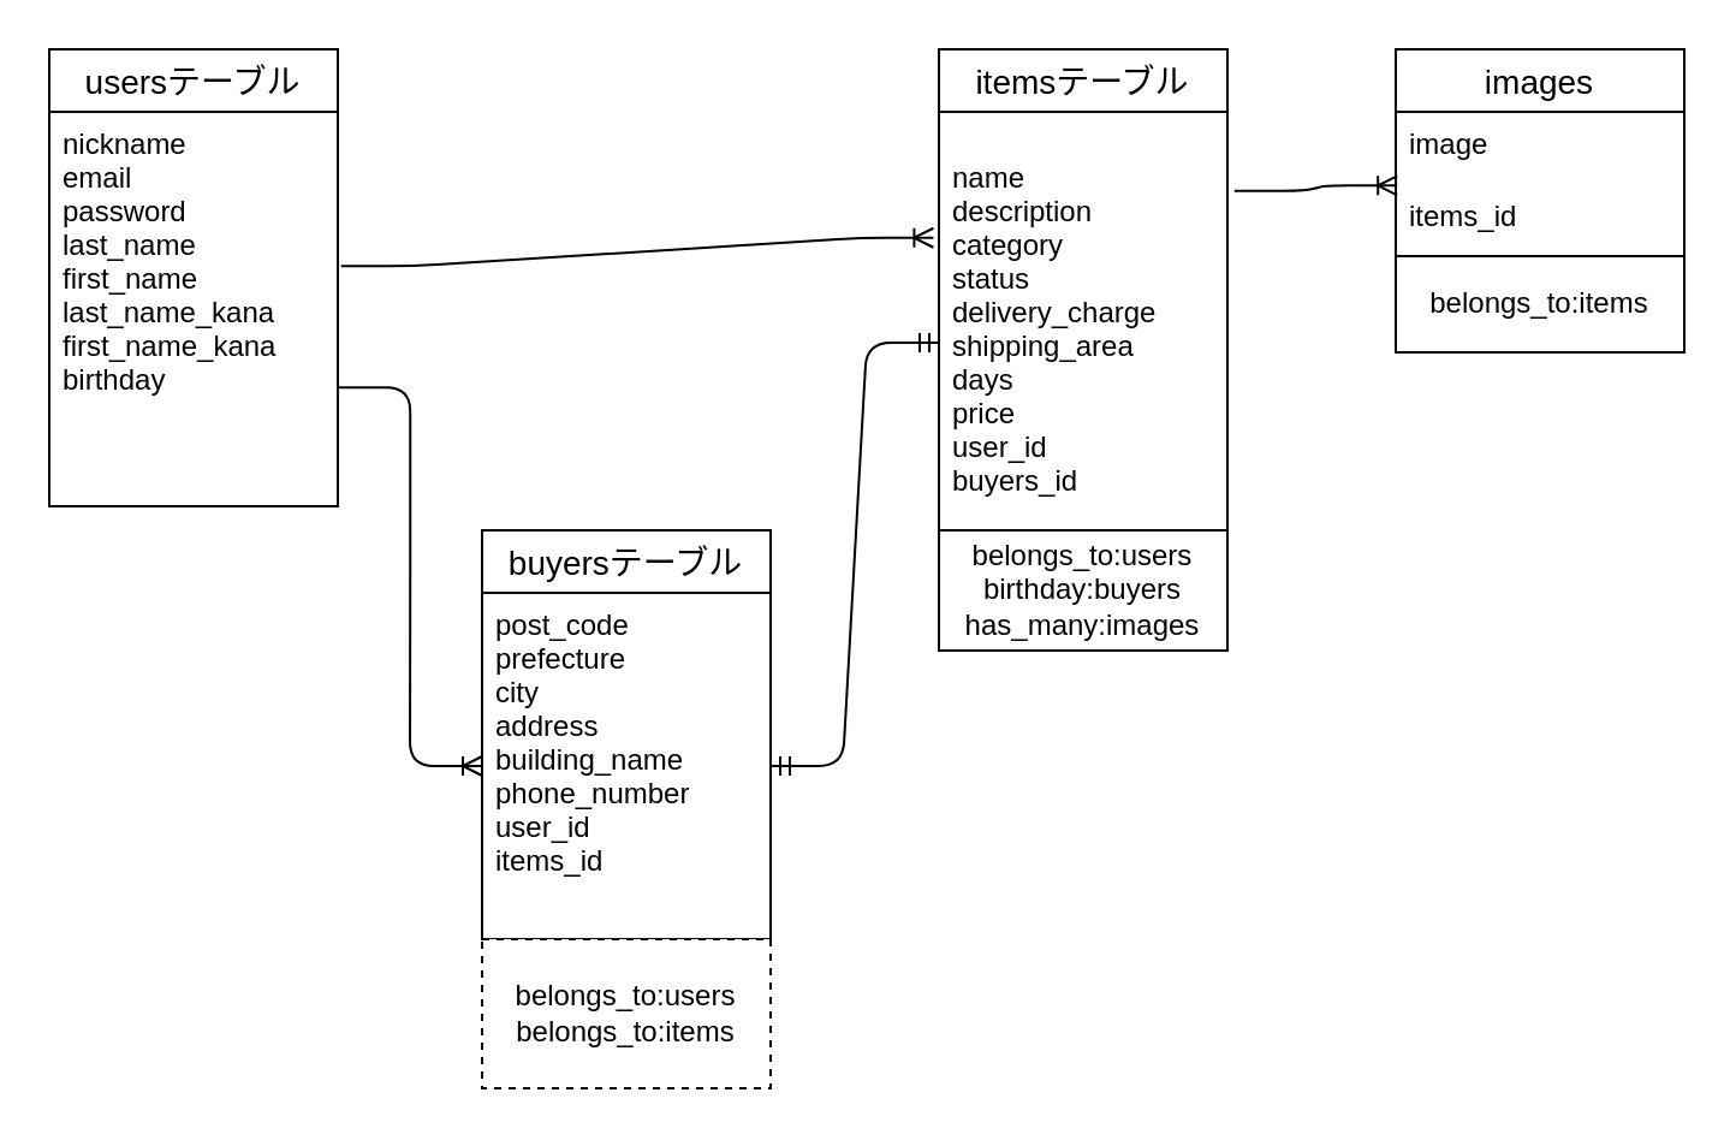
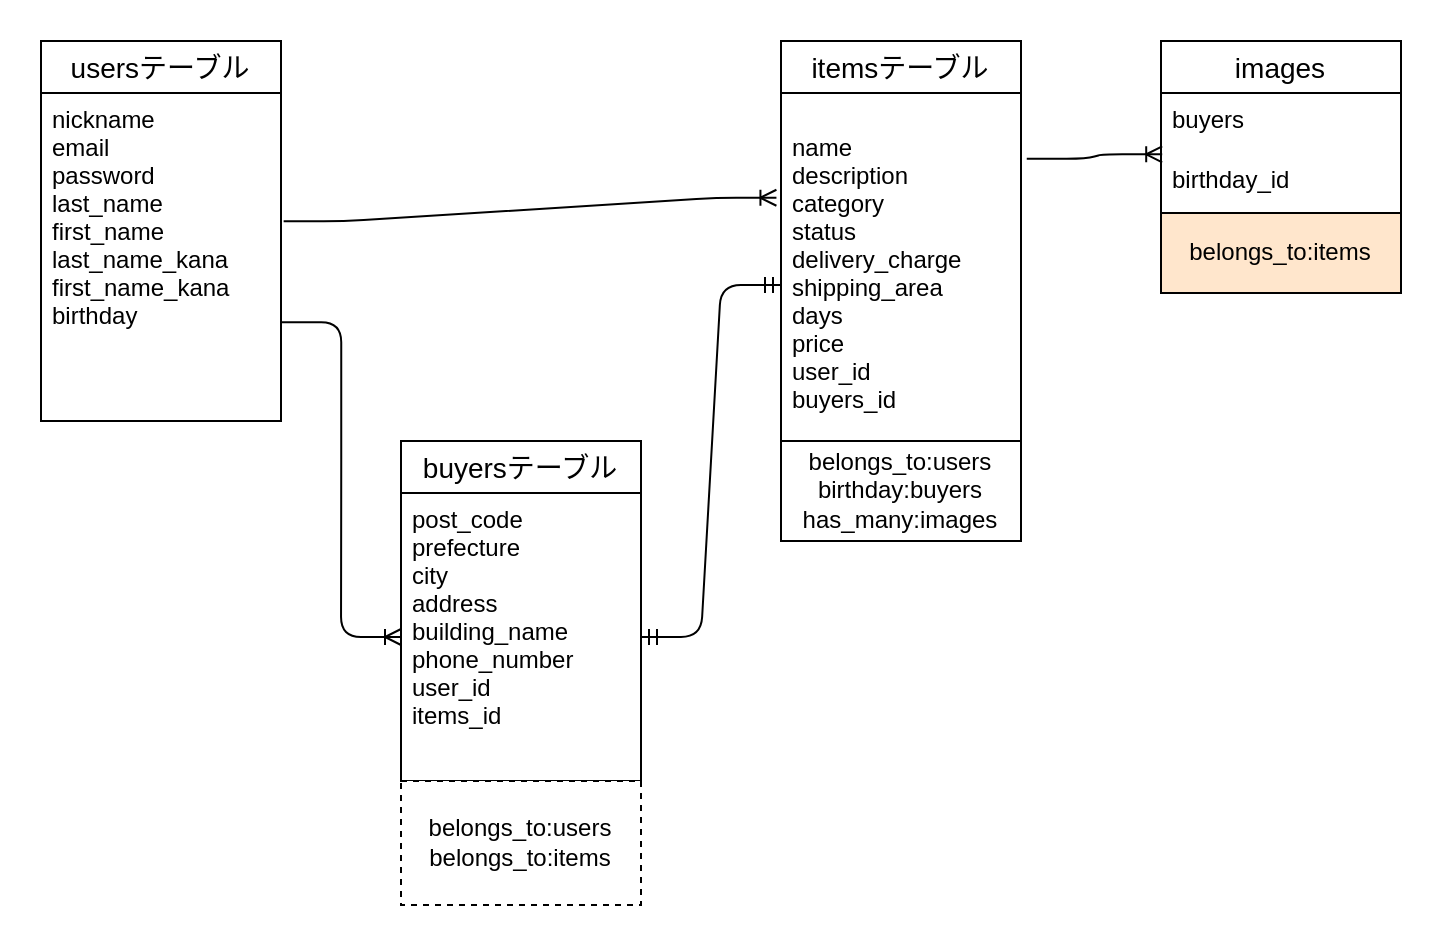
  <mxCell id="0" />
  <mxCell id="1" parent="0" />
  <mxCell id="2" value="usersテーブル" style="swimlane;fontStyle=0;childLayout=stackLayout;horizontal=1;startSize=26;horizontalStack=0;resizeParent=1;resizeParentMax=0;resizeLast=0;collapsible=1;marginBottom=0;align=center;fontSize=14;" vertex="1" parent="1"><mxGeometry x="20" y="20" width="120" height="190" as="geometry" /></mxCell>
  <mxCell id="3" value="nickname&#10;email&#10;password&#10;last_name&#10;first_name&#10;last_name_kana&#10;first_name_kana&#10;birthday&#10;&#10;" style="text;strokeColor=none;fillColor=none;spacingLeft=4;spacingRight=4;overflow=hidden;rotatable=0;points=[[0,0.5],[1,0.5]];portConstraint=eastwest;fontSize=12;" vertex="1" parent="2"><mxGeometry y="26" width="120" height="164" as="geometry" /></mxCell>
  <mxCell id="4" value="itemsテーブル" style="swimlane;fontStyle=0;childLayout=stackLayout;horizontal=1;startSize=26;horizontalStack=0;resizeParent=1;resizeParentMax=0;resizeLast=0;collapsible=1;marginBottom=0;align=center;fontSize=14;" vertex="1" parent="1"><mxGeometry x="390" y="20" width="120" height="200" as="geometry" /></mxCell>
  <mxCell id="5" value="&#10;name&#10;description&#10;category&#10;status&#10;delivery_charge&#10;shipping_area&#10;days&#10;price&#10;user_id&#10;buyers_id" style="text;strokeColor=none;fillColor=none;spacingLeft=4;spacingRight=4;overflow=hidden;rotatable=0;points=[[0,0.5],[1,0.5]];portConstraint=eastwest;fontSize=12;" vertex="1" parent="4"><mxGeometry y="26" width="120" height="174" as="geometry" /></mxCell>
  <mxCell id="6" value="buyersテーブル" style="swimlane;fontStyle=0;childLayout=stackLayout;horizontal=1;startSize=26;horizontalStack=0;resizeParent=1;resizeParentMax=0;resizeLast=0;collapsible=1;marginBottom=0;align=center;fontSize=14;" vertex="1" parent="1"><mxGeometry x="200" y="220" width="120" height="170" as="geometry" /></mxCell>
  <mxCell id="7" value="post_code&#10;prefecture&#10;city&#10;address&#10;building_name&#10;phone_number&#10;user_id&#10;items_id&#10;" style="text;strokeColor=none;fillColor=none;spacingLeft=4;spacingRight=4;overflow=hidden;rotatable=0;points=[[0,0.5],[1,0.5]];portConstraint=eastwest;fontSize=12;" vertex="1" parent="6"><mxGeometry y="26" width="120" height="144" as="geometry" /></mxCell>
  <mxCell id="8" value="" style="edgeStyle=entityRelationEdgeStyle;fontSize=12;html=1;endArrow=ERoneToMany;exitX=1.001;exitY=0.699;exitDx=0;exitDy=0;exitPerimeter=0;entryX=0;entryY=0.5;entryDx=0;entryDy=0;" edge="1" parent="1" source="3" target="7"><mxGeometry width="100" height="100" relative="1" as="geometry"><mxPoint x="150" y="260" as="sourcePoint" /><mxPoint x="250" y="160" as="targetPoint" /></mxGeometry></mxCell>
  <mxCell id="9" value="" style="edgeStyle=entityRelationEdgeStyle;fontSize=12;html=1;endArrow=ERoneToMany;exitX=1.011;exitY=0.391;exitDx=0;exitDy=0;exitPerimeter=0;entryX=-0.019;entryY=0.301;entryDx=0;entryDy=0;entryPerimeter=0;" edge="1" parent="1" source="3" target="5"><mxGeometry width="100" height="100" relative="1" as="geometry"><mxPoint x="460" y="363" as="sourcePoint" /><mxPoint x="350" y="98" as="targetPoint" /></mxGeometry></mxCell>
  <mxCell id="10" value="" style="edgeStyle=entityRelationEdgeStyle;fontSize=12;html=1;endArrow=ERmandOne;startArrow=ERmandOne;exitX=1;exitY=0.5;exitDx=0;exitDy=0;" edge="1" parent="1" source="7"><mxGeometry width="100" height="100" relative="1" as="geometry"><mxPoint x="370" y="300" as="sourcePoint" /><mxPoint x="390" y="142" as="targetPoint" /></mxGeometry></mxCell>
  <mxCell id="11" value="belongs_to:users&lt;br&gt;belongs_to:items&lt;br&gt;" style="whiteSpace=wrap;html=1;align=center;dashed=1;" vertex="1" parent="1"><mxGeometry x="200" y="390" width="120" height="62" as="geometry" /></mxCell>
  <mxCell id="12" value="belongs_to:users&lt;br&gt;birthday:buyers&lt;br&gt;has_many:images" style="whiteSpace=wrap;html=1;align=center;" vertex="1" parent="1"><mxGeometry x="390" y="220" width="120" height="50" as="geometry" /></mxCell>
  <mxCell id="13" value="images" style="swimlane;fontStyle=0;childLayout=stackLayout;horizontal=1;startSize=26;horizontalStack=0;resizeParent=1;resizeParentMax=0;resizeLast=0;collapsible=1;marginBottom=0;align=center;fontSize=14;" vertex="1" parent="1"><mxGeometry x="580" y="20" width="120" height="86" as="geometry" /></mxCell>
- <mxCell id="14" value="image" style="text;strokeColor=none;fillColor=none;spacingLeft=4;spacingRight=4;overflow=hidden;rotatable=0;points=[[0,0.5],[1,0.5]];portConstraint=eastwest;fontSize=12;" vertex="1" parent="13"><mxGeometry y="26" width="120" height="30" as="geometry" /></mxCell>
- <mxCell id="15" value="items_id" style="text;strokeColor=none;fillColor=none;spacingLeft=4;spacingRight=4;overflow=hidden;rotatable=0;points=[[0,0.5],[1,0.5]];portConstraint=eastwest;fontSize=12;" vertex="1" parent="13"><mxGeometry y="56" width="120" height="30" as="geometry" /></mxCell>
- <mxCell id="16" value="belongs_to:items" style="whiteSpace=wrap;html=1;align=center;" vertex="1" parent="1"><mxGeometry x="580" y="106" width="120" height="40" as="geometry" /></mxCell>
+ <mxCell id="14" value="buyers" style="text;strokeColor=none;fillColor=none;spacingLeft=4;spacingRight=4;overflow=hidden;rotatable=0;points=[[0,0.5],[1,0.5]];portConstraint=eastwest;fontSize=12;" vertex="1" parent="13"><mxGeometry y="26" width="120" height="30" as="geometry" /></mxCell>
+ <mxCell id="15" value="birthday_id" style="text;strokeColor=none;fillColor=none;spacingLeft=4;spacingRight=4;overflow=hidden;rotatable=0;points=[[0,0.5],[1,0.5]];portConstraint=eastwest;fontSize=12;" vertex="1" parent="13"><mxGeometry y="56" width="120" height="30" as="geometry" /></mxCell>
+ <mxCell id="16" value="belongs_to:items" style="whiteSpace=wrap;html=1;align=center;fillColor=#ffe6cc;" vertex="1" parent="1"><mxGeometry x="580" y="106" width="120" height="40" as="geometry" /></mxCell>
  <mxCell id="17" value="" style="edgeStyle=entityRelationEdgeStyle;fontSize=12;html=1;endArrow=ERoneToMany;entryX=0.005;entryY=0.022;entryDx=0;entryDy=0;entryPerimeter=0;exitX=1.024;exitY=0.189;exitDx=0;exitDy=0;exitPerimeter=0;" edge="1" parent="1" source="5" target="15"><mxGeometry width="100" height="100" relative="1" as="geometry"><mxPoint x="530" y="60" as="sourcePoint" /><mxPoint x="430" y="190" as="targetPoint" /></mxGeometry></mxCell>
